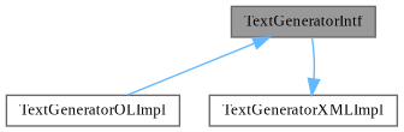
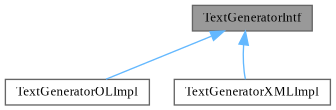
  digraph {
    fontname="Liberation Serif"
    node [color=gray40 fillcolor=white fontname="Liberation Serif" fontsize=10 shape=box style=filled]
    edge [color=steelblue1 dir=back fontname="Liberation Serif" fontsize=10 labelfontname=Helvetica labelfontsize=10 style=solid]
    n1 [fillcolor=grey60 fontcolor=black height=0.2 label=TextGeneratorIntf width=0.4]
    n2 [height=0.2 label=TextGeneratorOLImpl width=0.4]
    n3 [height=0.2 label=TextGeneratorXMLImpl width=0.4]
    n1 -> n2
-   n3 -> n1
+   n1 -> n3
  }
